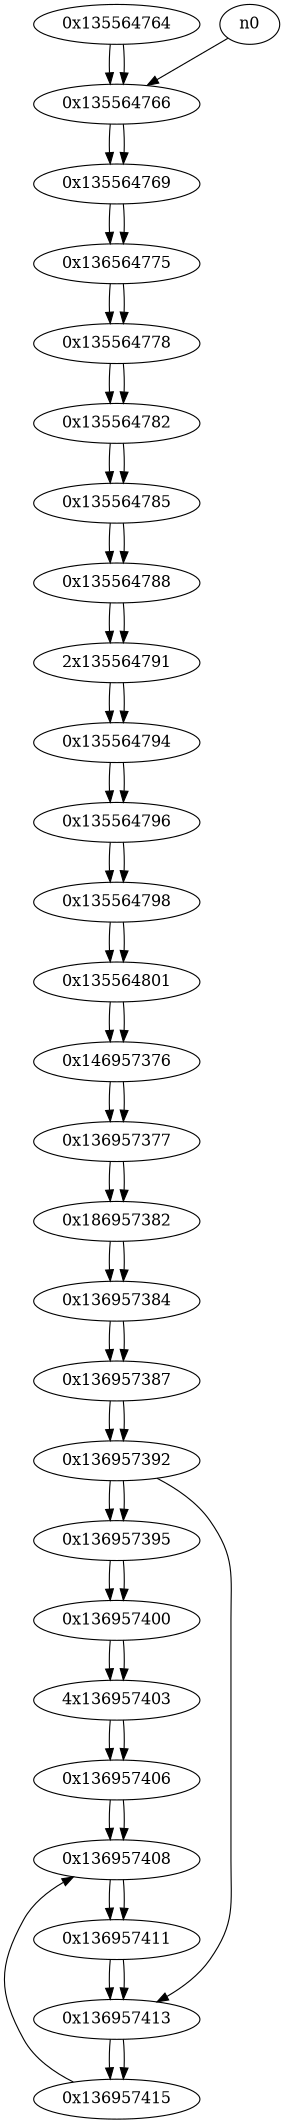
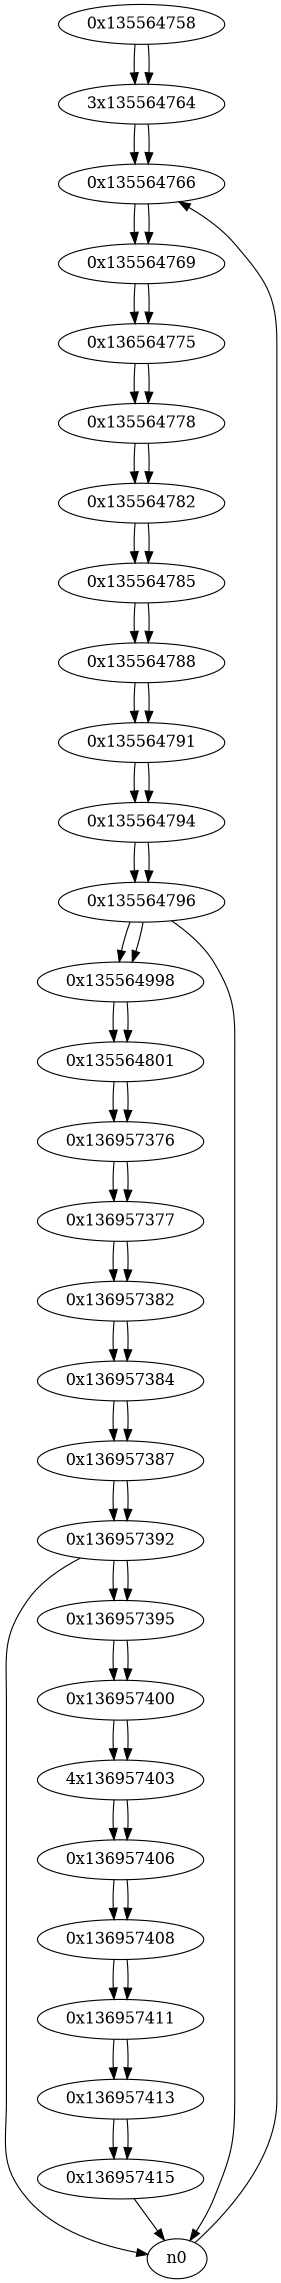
  digraph {
-   n2 [label="0x135564764"]
+   n1 [label="0x135564758"]
+   n2 [label="3x135564764"]
    n3 [label="0x135564766"]
    n4 [label="0x135564769"]
    n5 [label="0x136564775"]
    n6 [label="0x135564778"]
    n7 [label="0x135564782"]
    n8 [label="0x135564785"]
    n9 [label="0x135564788"]
-   n10 [label="2x135564791"]
+   n10 [label="0x135564791"]
    n11 [label="0x135564794"]
    n12 [label="0x135564796"]
-   n13 [label="0x135564798"]
+   n13 [label="0x135564998"]
    n0
    n14 [label="0x135564801"]
-   n15 [label="0x146957376"]
+   n15 [label="0x136957376"]
    n16 [label="0x136957377"]
-   n17 [label="0x186957382"]
+   n17 [label="0x136957382"]
    n18 [label="0x136957384"]
    n19 [label="0x136957387"]
    n20 [label="0x136957392"]
    n21 [label="0x136957395"]
    n22 [label="0x136957400"]
    n23 [label="4x136957403"]
    n24 [label="0x136957406"]
    n25 [label="0x136957408"]
    n26 [label="0x136957411"]
    n27 [label="0x136957413"]
    n28 [label="0x136957415"]
+   n1 -> n2
+   n1 -> n2
    n2 -> n3
    n2 -> n3
    n3 -> n4
    n3 -> n4
    n4 -> n5
    n4 -> n5
    n5 -> n6
    n5 -> n6
    n6 -> n7
    n6 -> n7
    n7 -> n8
    n7 -> n8
    n8 -> n9
    n8 -> n9
    n9 -> n10
    n9 -> n10
    n10 -> n11
    n10 -> n11
    n11 -> n12
    n11 -> n12
    n12 -> n13
    n12 -> n13
+   n12 -> n0
    n13 -> n14
    n13 -> n14
    n0 -> n3
    n14 -> n15
    n14 -> n15
    n15 -> n16
    n15 -> n16
    n16 -> n17
    n16 -> n17
    n17 -> n18
    n17 -> n18
    n18 -> n19
    n18 -> n19
    n19 -> n20
    n19 -> n20
-   n20 -> n27
+   n20 -> n0
    n20 -> n21
    n20 -> n21
    n21 -> n22
    n21 -> n22
    n22 -> n23
    n22 -> n23
    n23 -> n24
    n23 -> n24
    n24 -> n25
    n24 -> n25
    n25 -> n26
    n25 -> n26
    n26 -> n27
    n26 -> n27
    n27 -> n28
    n27 -> n28
-   n28 -> n25
+   n28 -> n0
  }
